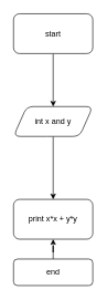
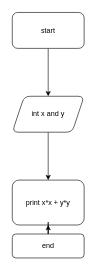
  <mxCell id="0" />
  <mxCell id="1" parent="0" />
  <mxCell id="2" value="" style="edgeStyle=orthogonalEdgeStyle;rounded=0;orthogonalLoop=1;jettySize=auto;html=1;" edge="1" parent="1" source="3" target="5"><mxGeometry relative="1" as="geometry" /></mxCell>
  <mxCell id="3" value="start" style="rounded=1;whiteSpace=wrap;html=1;" vertex="1" parent="1"><mxGeometry x="20" y="20" width="120" height="60" as="geometry" /></mxCell>
  <mxCell id="4" value="" style="edgeStyle=orthogonalEdgeStyle;rounded=0;orthogonalLoop=1;jettySize=auto;html=1;" edge="1" parent="1" source="5" target="6"><mxGeometry relative="1" as="geometry" /></mxCell>
- <mxCell id="5" value="int x and y" style="shape=parallelogram;perimeter=parallelogramPerimeter;whiteSpace=wrap;html=1;fixedSize=1;rounded=1;" vertex="1" parent="1"><mxGeometry x="20" y="160" width="120" height="45" as="geometry" /></mxCell>
- <mxCell id="6" value="print x*x + y*y" style="rounded=1;whiteSpace=wrap;html=1;" vertex="1" parent="1"><mxGeometry x="20" y="300" width="120" height="60" as="geometry" /></mxCell>
+ <mxCell id="5" value="int x and y" style="shape=parallelogram;perimeter=parallelogramPerimeter;whiteSpace=wrap;html=1;fixedSize=1;rounded=1;" vertex="1" parent="1"><mxGeometry x="20" y="160" width="120" height="60" as="geometry" /></mxCell>
+ <mxCell id="6" value="print x*x + y*y" style="rounded=1;whiteSpace=wrap;html=1;" vertex="1" parent="1"><mxGeometry x="20" y="300" width="120" height="75" as="geometry" /></mxCell>
  <mxCell id="7" value="" style="edgeStyle=orthogonalEdgeStyle;rounded=0;orthogonalLoop=1;jettySize=auto;html=1;" edge="1" parent="1" source="8" target="6"><mxGeometry relative="1" as="geometry" /></mxCell>
  <mxCell id="8" value="end" style="rounded=1;whiteSpace=wrap;html=1;" vertex="1" parent="1"><mxGeometry x="20" y="390" width="120" height="40" as="geometry" /></mxCell>
